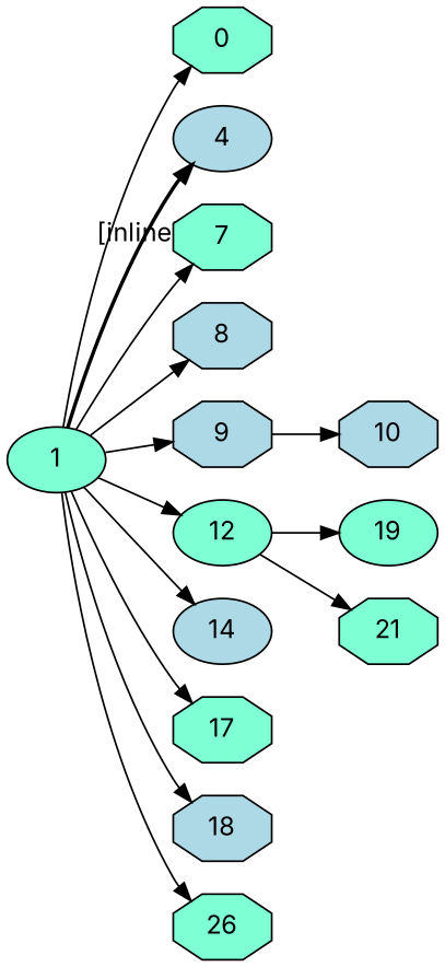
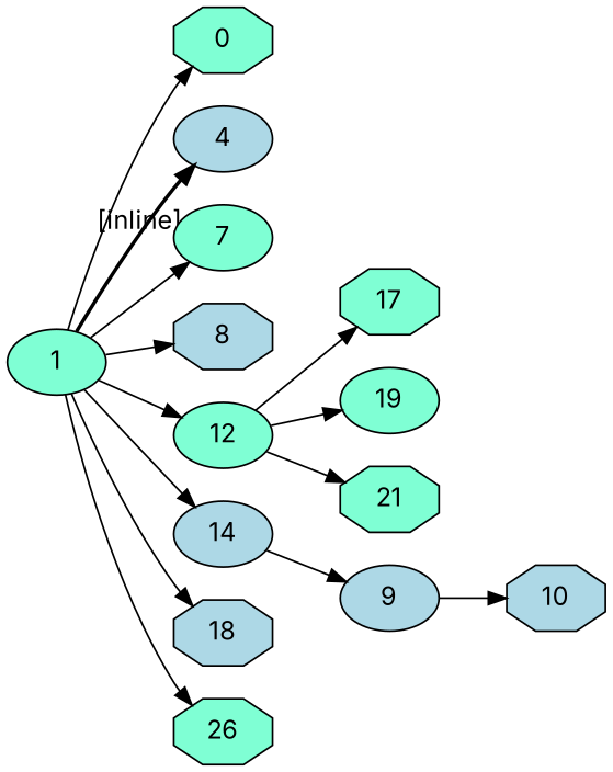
  digraph {
    fontname=Inter
    rankdir=LR
    node [fillcolor=aquamarine fontname=Inter shape=octagon style="main2 node,filled"]
    edge [fontname=Inter]
    0 [texlbl=book]
    1 [shape=ellipse style="main node,filled" texlbl=suftesi]
    4 [fillcolor=lightblue shape=ellipse texlbl=enumitem]
-   7 [texlbl=multicol]
+   7 [shape=ellipse texlbl=multicol]
    8 [fillcolor=lightblue texlbl=emptypage]
-   9 [fillcolor=lightblue texlbl=textcase]
+   9 [fillcolor=lightblue shape=ellipse texlbl=textcase]
    12 [shape=ellipse texlbl=cclicenses]
    14 [fillcolor=lightblue shape=ellipse texlbl=sostitutefont]
    17 [texlbl=extramarks]
    18 [fillcolor=lightblue texlbl=fancyhdr]
    n11 [label=26 texlbl=fixltxhyph]
    10 [fillcolor=lightblue texlbl=ifxetex]
    19 [shape=ellipse texlbl=titletoc]
    21 [texlbl=mathpazo]
    1 -> 0
    1 -> 4 [label="[inline]" labelfloat=true style=bold]
    1 -> 7
    1 -> 8
-   1 -> 9
+   14 -> 9
    1 -> 12
    1 -> 14
-   1 -> 17
+   12 -> 17
    1 -> 18
    1 -> n11
    9 -> 10
    12 -> 19
    12 -> 21
  }
